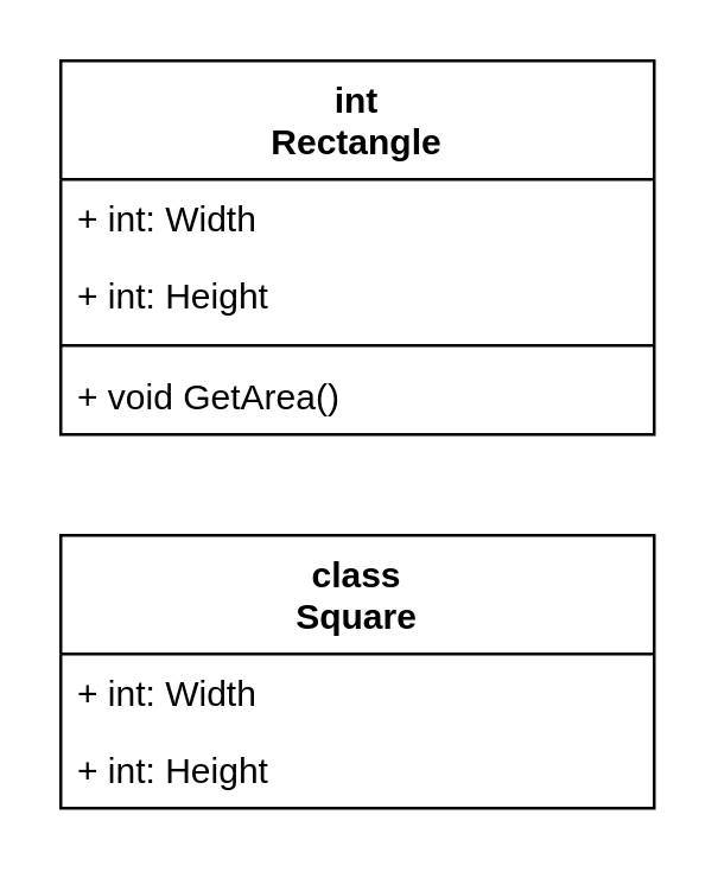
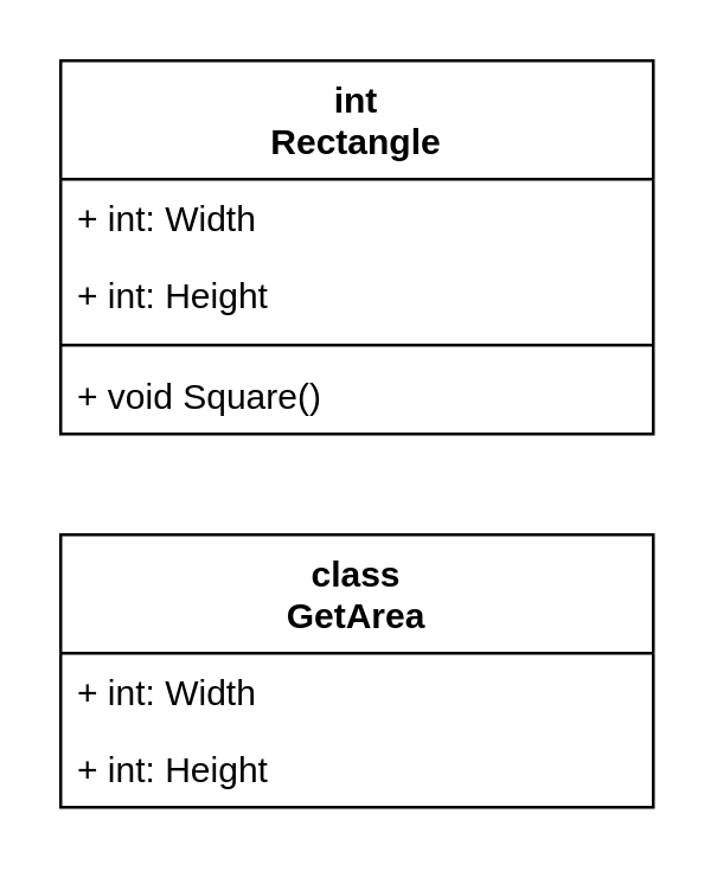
  <mxCell id="0" />
  <mxCell id="1" parent="0" />
  <mxCell id="2" value="int&#10;Rectangle" style="swimlane;fontStyle=1;align=center;verticalAlign=top;childLayout=stackLayout;horizontal=1;startSize=40;horizontalStack=0;resizeParent=1;resizeParentMax=0;resizeLast=0;collapsible=1;marginBottom=0;" vertex="1" parent="1"><mxGeometry x="20" y="20" width="200" height="126" as="geometry" /></mxCell>
  <mxCell id="3" value="+ int: Width" style="text;strokeColor=none;fillColor=none;align=left;verticalAlign=top;spacingLeft=4;spacingRight=4;overflow=hidden;rotatable=0;points=[[0,0.5],[1,0.5]];portConstraint=eastwest;" vertex="1" parent="2"><mxGeometry y="40" width="200" height="26" as="geometry" /></mxCell>
  <mxCell id="4" value="+ int: Height" style="text;strokeColor=none;fillColor=none;align=left;verticalAlign=top;spacingLeft=4;spacingRight=4;overflow=hidden;rotatable=0;points=[[0,0.5],[1,0.5]];portConstraint=eastwest;" vertex="1" parent="2"><mxGeometry y="66" width="200" height="26" as="geometry" /></mxCell>
  <mxCell id="5" value="" style="line;strokeWidth=1;fillColor=none;align=left;verticalAlign=middle;spacingTop=-1;spacingLeft=3;spacingRight=3;rotatable=0;labelPosition=right;points=[];portConstraint=eastwest;" vertex="1" parent="2"><mxGeometry y="92" width="200" height="8" as="geometry" /></mxCell>
- <mxCell id="6" value="+ void GetArea()" style="text;strokeColor=none;fillColor=none;align=left;verticalAlign=top;spacingLeft=4;spacingRight=4;overflow=hidden;rotatable=0;points=[[0,0.5],[1,0.5]];portConstraint=eastwest;" vertex="1" parent="2"><mxGeometry y="100" width="200" height="26" as="geometry" /></mxCell>
- <mxCell id="7" value="class&#10;Square" style="swimlane;fontStyle=1;align=center;verticalAlign=top;childLayout=stackLayout;horizontal=1;startSize=40;horizontalStack=0;resizeParent=1;resizeParentMax=0;resizeLast=0;collapsible=1;marginBottom=0;" vertex="1" parent="1"><mxGeometry x="20" y="180" width="200" height="92" as="geometry" /></mxCell>
+ <mxCell id="6" value="+ void Square()" style="text;strokeColor=none;fillColor=none;align=left;verticalAlign=top;spacingLeft=4;spacingRight=4;overflow=hidden;rotatable=0;points=[[0,0.5],[1,0.5]];portConstraint=eastwest;" vertex="1" parent="2"><mxGeometry y="100" width="200" height="26" as="geometry" /></mxCell>
+ <mxCell id="7" value="class&#10;GetArea" style="swimlane;fontStyle=1;align=center;verticalAlign=top;childLayout=stackLayout;horizontal=1;startSize=40;horizontalStack=0;resizeParent=1;resizeParentMax=0;resizeLast=0;collapsible=1;marginBottom=0;" vertex="1" parent="1"><mxGeometry x="20" y="180" width="200" height="92" as="geometry" /></mxCell>
  <mxCell id="8" value="+ int: Width" style="text;strokeColor=none;fillColor=none;align=left;verticalAlign=top;spacingLeft=4;spacingRight=4;overflow=hidden;rotatable=0;points=[[0,0.5],[1,0.5]];portConstraint=eastwest;" vertex="1" parent="7"><mxGeometry y="40" width="200" height="26" as="geometry" /></mxCell>
  <mxCell id="9" value="+ int: Height" style="text;strokeColor=none;fillColor=none;align=left;verticalAlign=top;spacingLeft=4;spacingRight=4;overflow=hidden;rotatable=0;points=[[0,0.5],[1,0.5]];portConstraint=eastwest;" vertex="1" parent="7"><mxGeometry y="66" width="200" height="26" as="geometry" /></mxCell>
